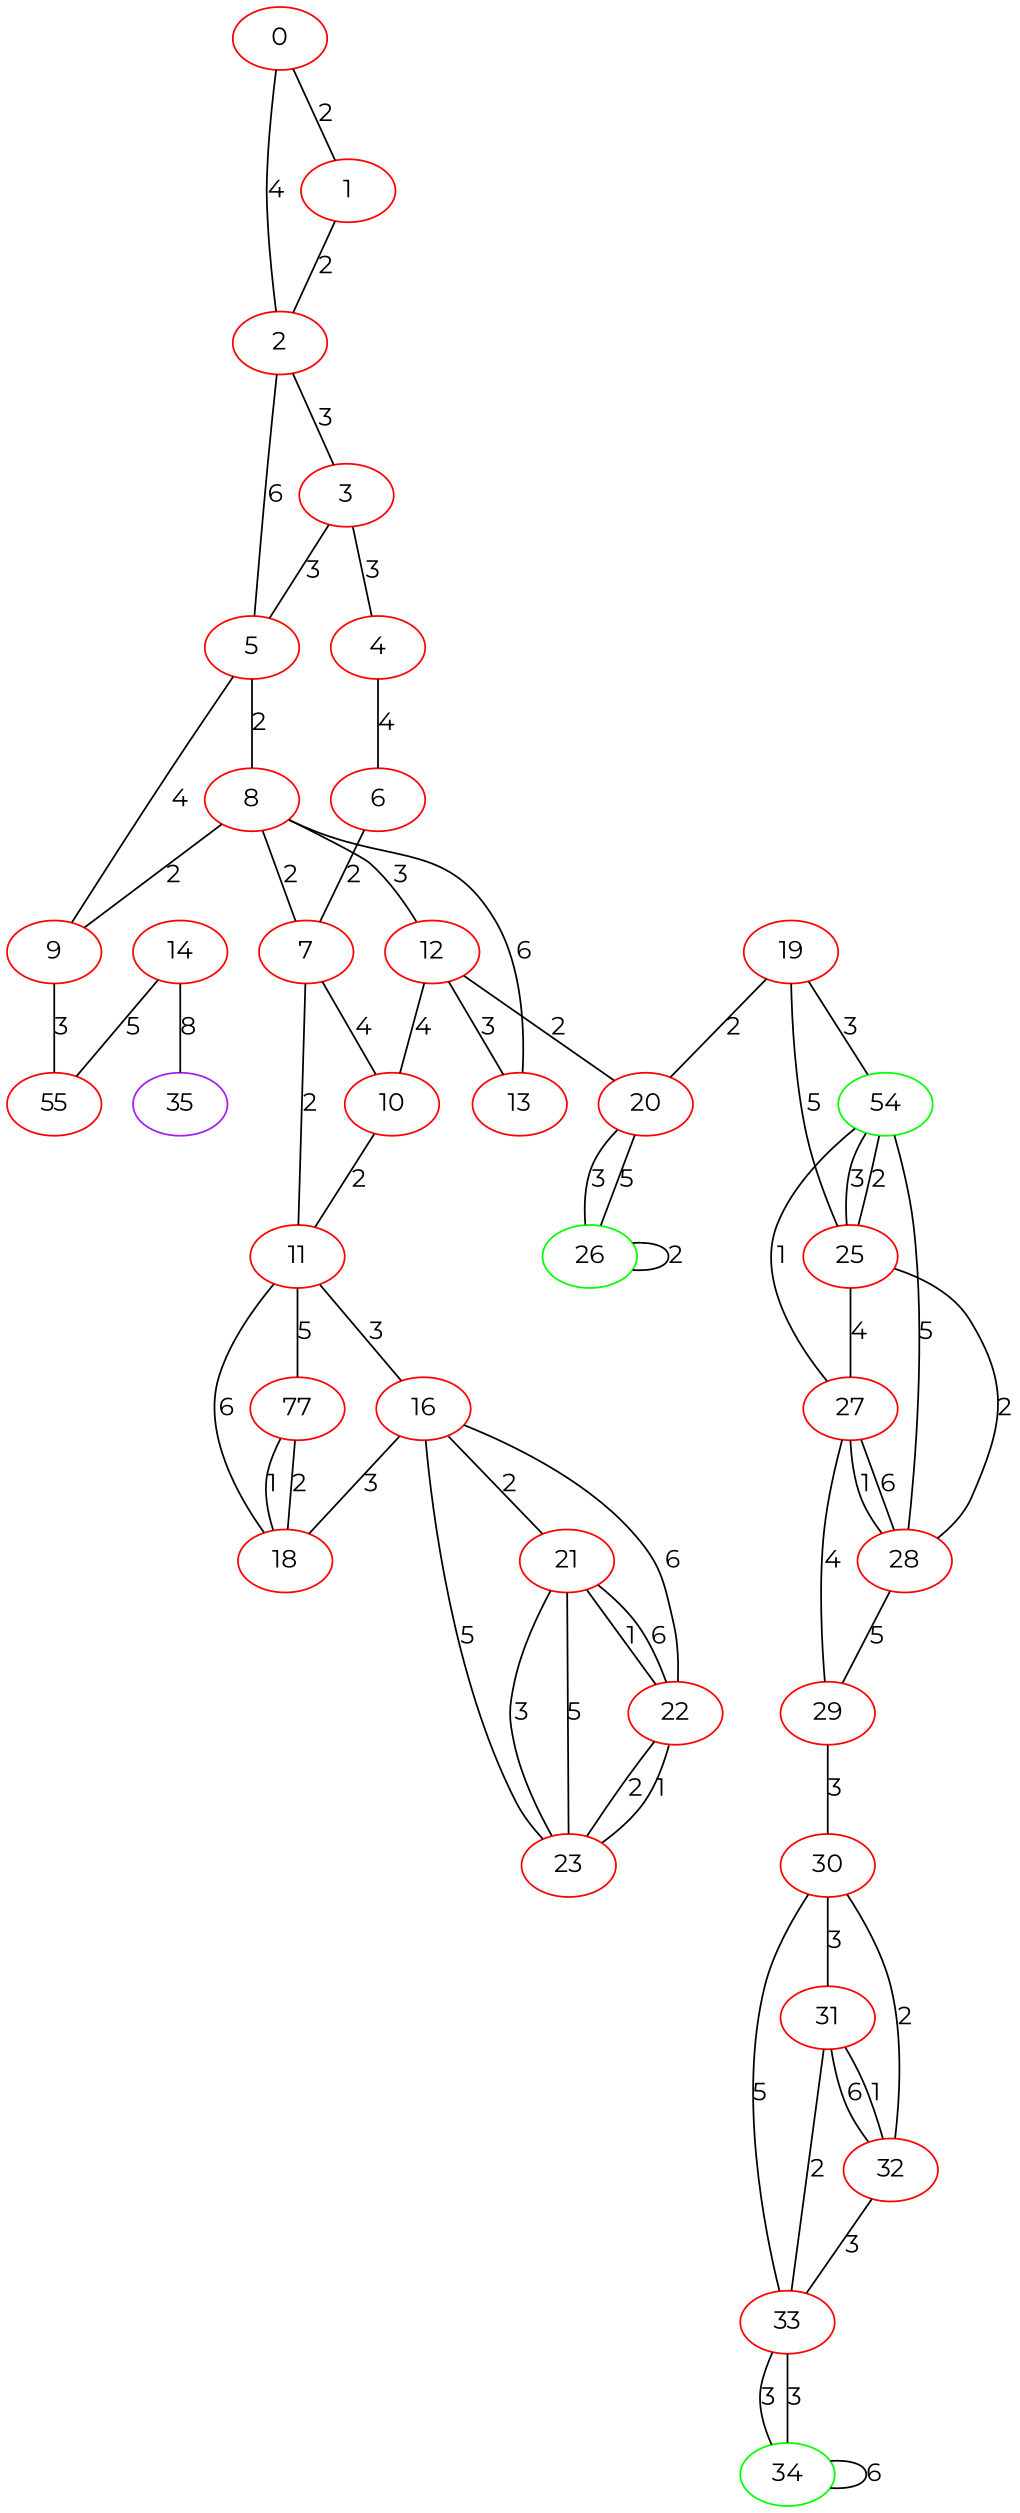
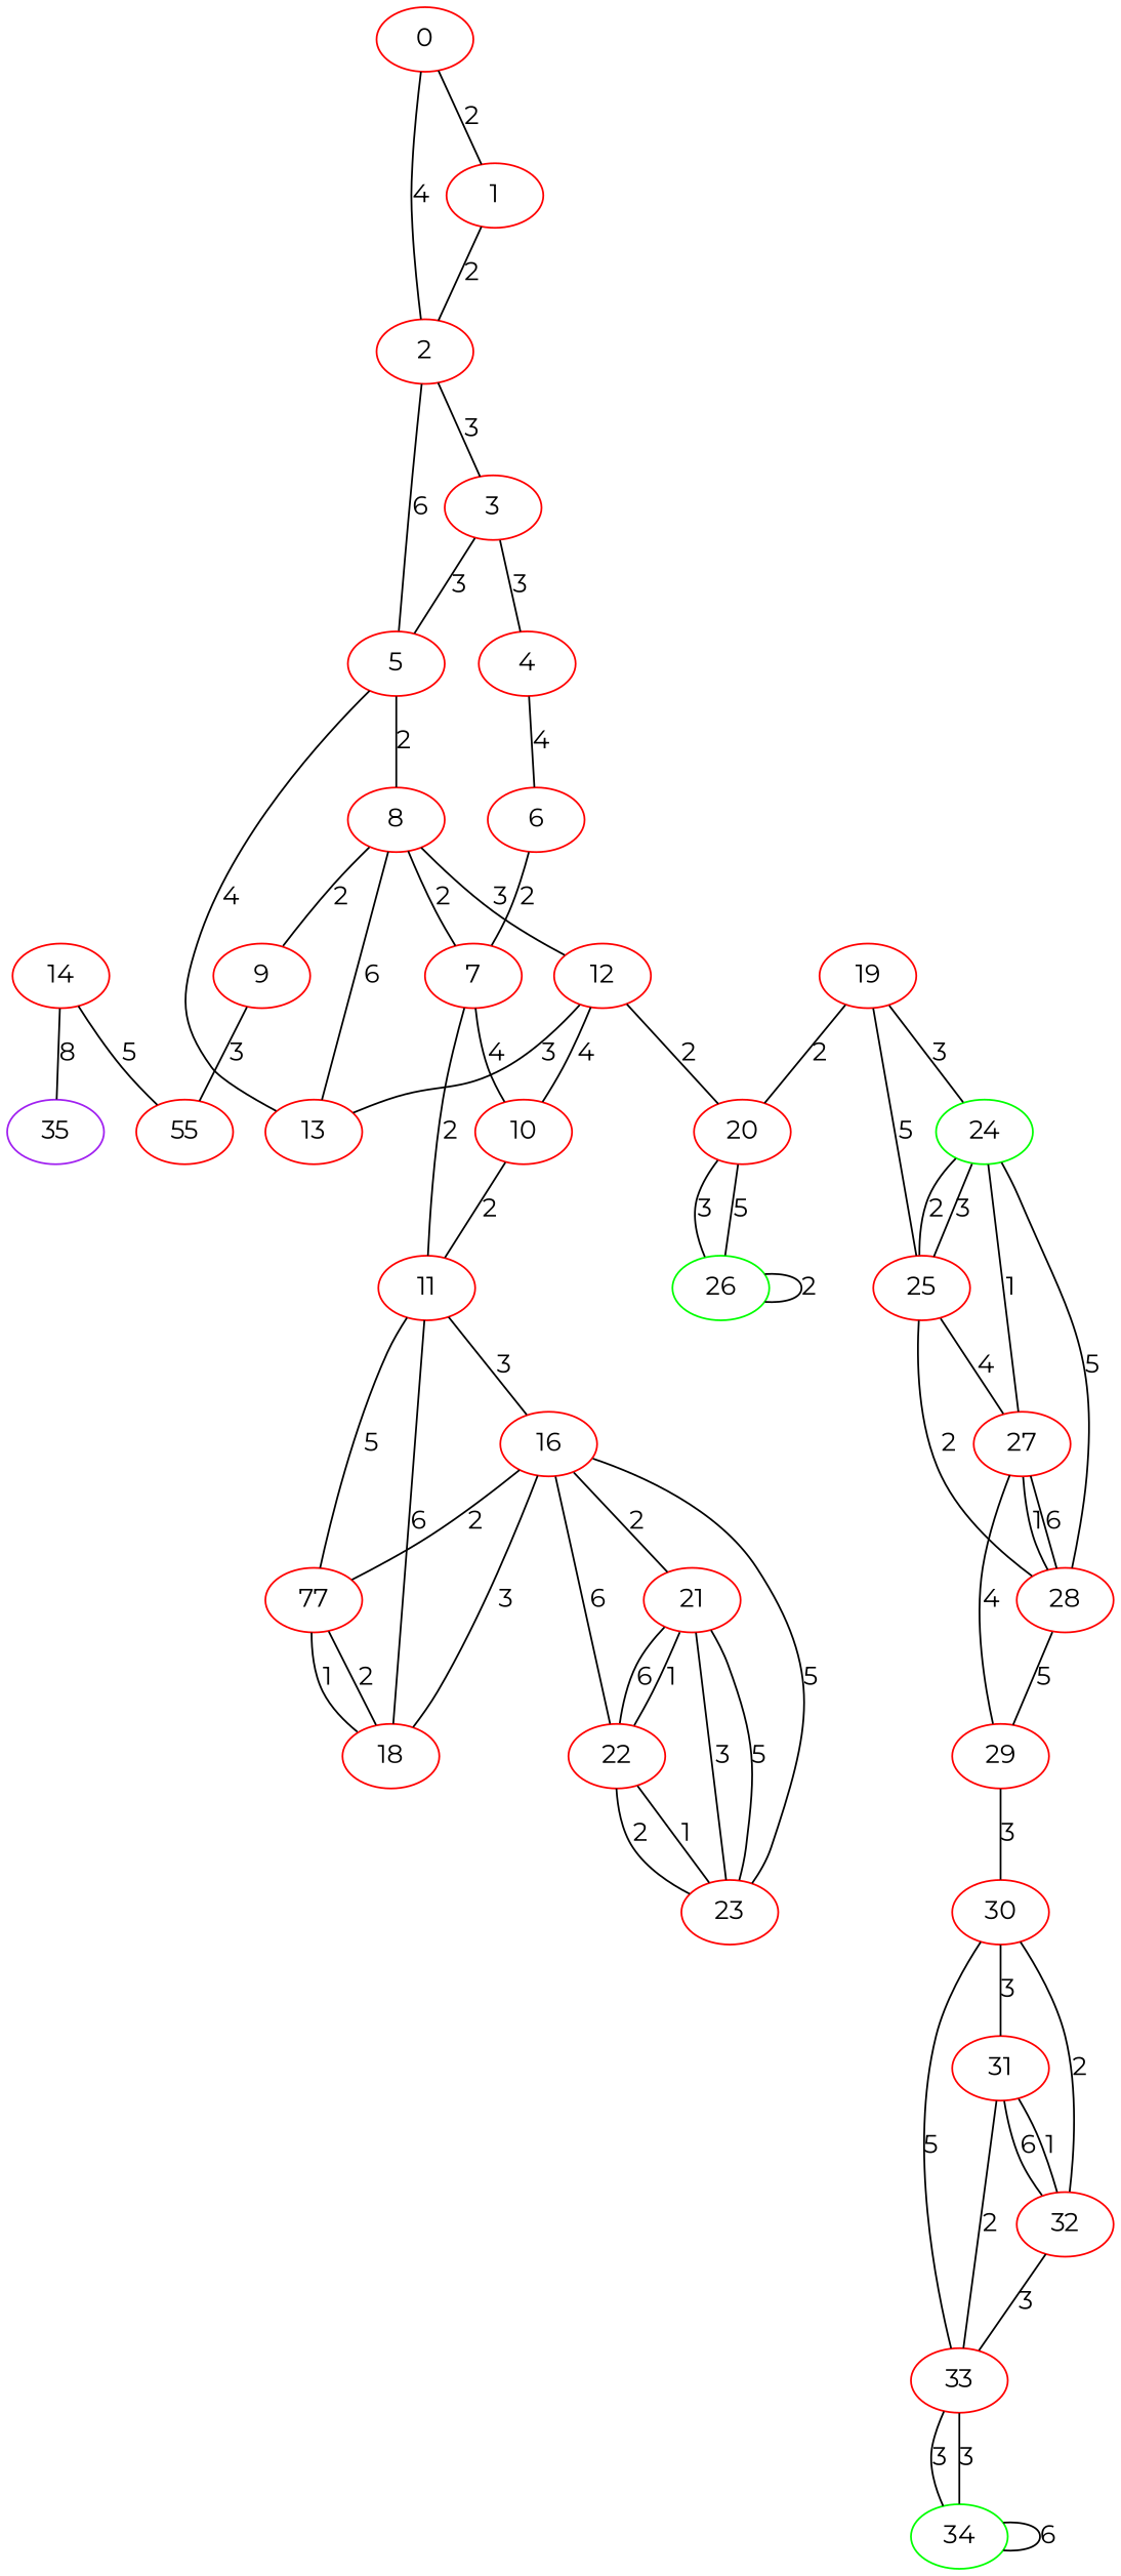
  graph {
    fontname=Montserrat
    node [color=red fontname=Montserrat weight=1]
    edge [fontname=Montserrat]
    0
    1
    2
    3
    5
    4
    8
    9
    6
    7
    10
    11
    12
    13
    n15 [label=55]
    16
    n17 [label=77]
    18
    20
    14
    35 [color=purple weight=4]
    21
    22
    23
    19
-   24 [color=green weight=2 label=54]
+   24 [color=green weight=2]
    25
    26 [color=green weight=2]
    27
    28
    29
    30
    31
    32
    33
    34 [color=green weight=2]
    0 -- 1 [label=2]
    0 -- 2 [label=4]
    1 -- 2 [label=2]
    2 -- 3 [label=3]
    2 -- 5 [label=6]
    3 -- 5 [label=3]
    3 -- 4 [label=3]
    5 -- 8 [label=2]
-   5 -- 9 [label=4]
+   5 -- 13 [label=4]
    4 -- 6 [label=4]
    8 -- 9 [label=2]
    8 -- 7 [label=2]
    8 -- 12 [label=3]
    8 -- 13 [label=6]
    9 -- n15 [label=3]
    6 -- 7 [label=2]
    7 -- 10 [label=4]
    7 -- 11 [label=2]
    10 -- 11 [label=2]
    11 -- 16 [label=3]
    11 -- n17 [label=5]
    11 -- 18 [label=6]
    12 -- 10 [label=4]
    12 -- 13 [label=3]
    12 -- 20 [label=2]
+   16 -- n17 [label=2]
    16 -- 18 [label=3]
    16 -- 21 [label=2]
    16 -- 22 [label=6]
    16 -- 23 [label=5]
    n17 -- 18 [label=1]
    n17 -- 18 [label=2]
    20 -- 26 [label=3]
    20 -- 26 [label=5]
    14 -- n15 [label=5]
    14 -- 35 [label=8]
    21 -- 22 [label=1]
    21 -- 22 [label=6]
    21 -- 23 [label=3]
    21 -- 23 [label=5]
    22 -- 23 [label=2]
    22 -- 23 [label=1]
    19 -- 20 [label=2]
    19 -- 24 [label=3]
    19 -- 25 [label=5]
    24 -- 25 [label=3]
    24 -- 25 [label=2]
    24 -- 27 [label=1]
    24 -- 28 [label=5]
    25 -- 27 [label=4]
    25 -- 28 [label=2]
    26 -- 26 [label=2]
    27 -- 28 [label=1]
    27 -- 28 [label=6]
    27 -- 29 [label=4]
    28 -- 29 [label=5]
    29 -- 30 [label=3]
    30 -- 31 [label=3]
    30 -- 32 [label=2]
    30 -- 33 [label=5]
    31 -- 32 [label=6]
    31 -- 32 [label=1]
    31 -- 33 [label=2]
    32 -- 33 [label=3]
    33 -- 34 [label=3]
    33 -- 34 [label=3]
    34 -- 34 [label=6]
  }
